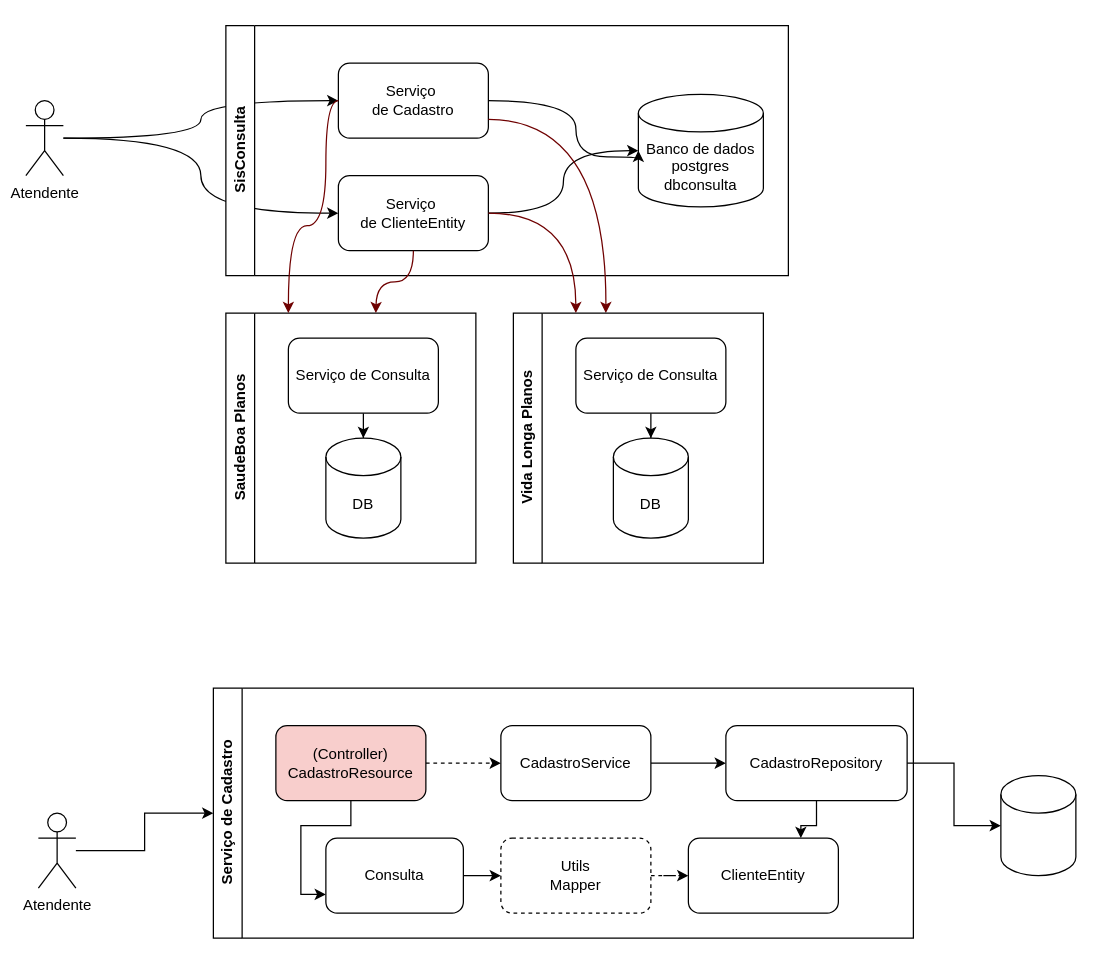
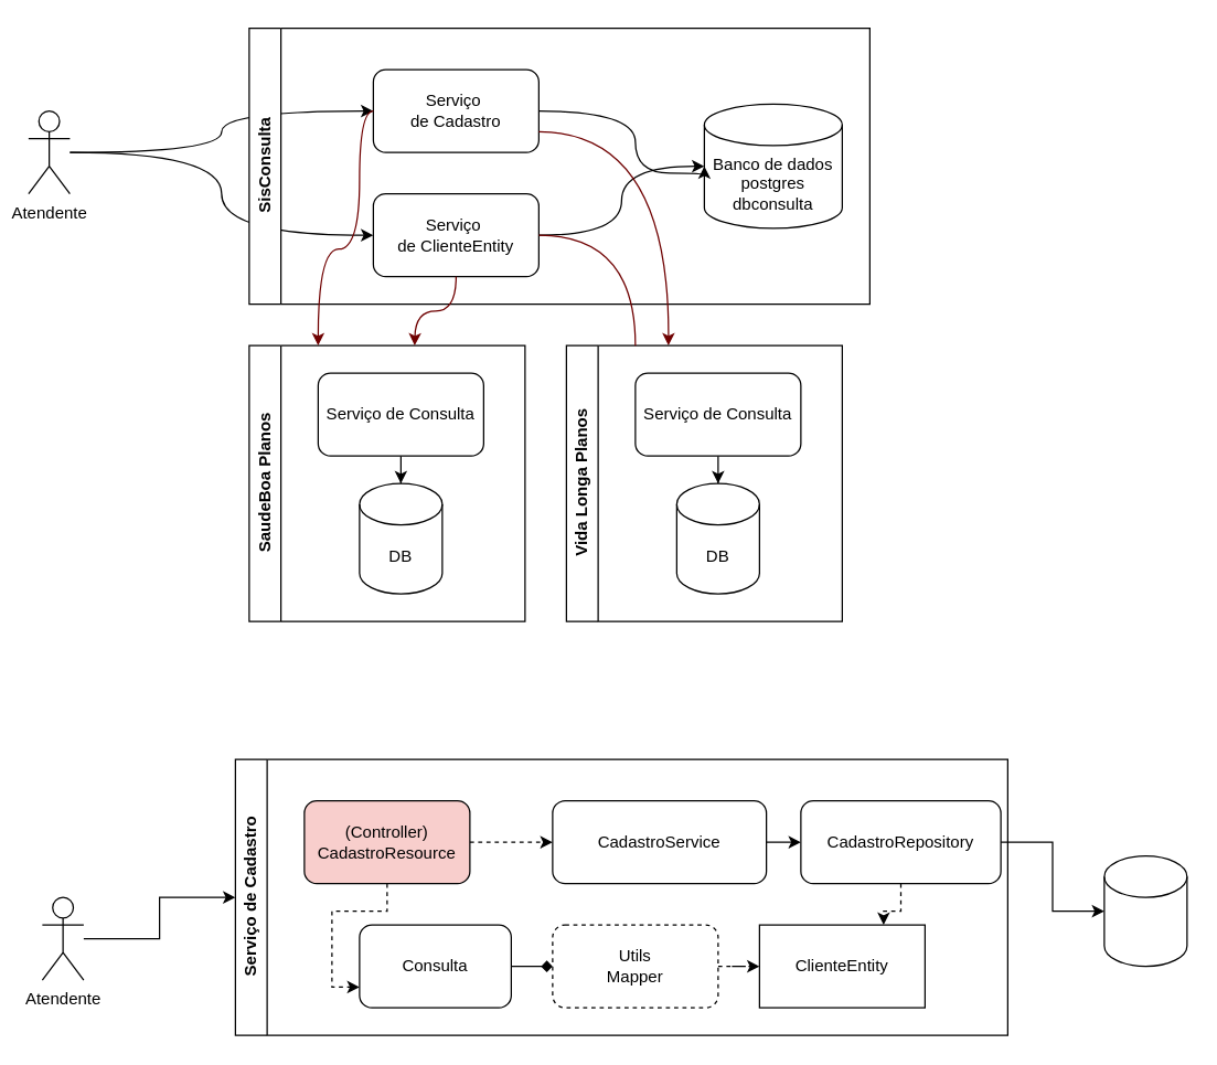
  <mxCell id="0" style=";html=1;" />
  <mxCell id="1" style=";html=1;" parent="0" />
  <mxCell id="2" style="edgeStyle=orthogonalEdgeStyle;rounded=0;orthogonalLoop=1;jettySize=auto;html=1;entryX=0;entryY=0.5;entryDx=0;entryDy=0;curved=1;" parent="1" source="4" target="7" edge="1"><mxGeometry relative="1" as="geometry" /></mxCell>
  <mxCell id="3" style="edgeStyle=orthogonalEdgeStyle;rounded=0;orthogonalLoop=1;jettySize=auto;html=1;entryX=0;entryY=0.5;entryDx=0;entryDy=0;curved=1;" parent="1" source="4" target="6" edge="1"><mxGeometry relative="1" as="geometry" /></mxCell>
  <mxCell id="4" value="Atendente" style="shape=umlActor;verticalLabelPosition=bottom;verticalAlign=top;html=1;" parent="1" vertex="1"><mxGeometry x="20" y="80" width="30" height="60" as="geometry" /></mxCell>
  <mxCell id="5" value="SisConsulta" style="swimlane;horizontal=0;whiteSpace=wrap;html=1;" parent="1" vertex="1"><mxGeometry x="180" y="20" width="450" height="200" as="geometry" /></mxCell>
  <mxCell id="6" value="Serviço&amp;nbsp;&lt;div&gt;de ClienteEntity&lt;/div&gt;" style="rounded=1;whiteSpace=wrap;html=1;" parent="5" vertex="1"><mxGeometry x="90" y="120" width="120" height="60" as="geometry" /></mxCell>
  <mxCell id="7" value="Serviço&amp;nbsp;&lt;div&gt;de Cadastro&lt;/div&gt;" style="rounded=1;whiteSpace=wrap;html=1;" parent="5" vertex="1"><mxGeometry x="90" y="30" width="120" height="60" as="geometry" /></mxCell>
  <mxCell id="8" value="Banco de dados&lt;div&gt;postgres&lt;/div&gt;&lt;div&gt;dbconsulta&lt;/div&gt;" style="shape=cylinder3;whiteSpace=wrap;html=1;boundedLbl=1;backgroundOutline=1;size=15;" parent="5" vertex="1"><mxGeometry x="330" y="55" width="100" height="90" as="geometry" /></mxCell>
  <mxCell id="9" style="edgeStyle=orthogonalEdgeStyle;rounded=0;orthogonalLoop=1;jettySize=auto;html=1;entryX=0;entryY=0.5;entryDx=0;entryDy=0;entryPerimeter=0;curved=1;" parent="5" source="7" target="8" edge="1"><mxGeometry relative="1" as="geometry"><Array as="points"><mxPoint x="280" y="60" /><mxPoint x="280" y="105" /></Array></mxGeometry></mxCell>
  <mxCell id="10" style="edgeStyle=orthogonalEdgeStyle;rounded=0;orthogonalLoop=1;jettySize=auto;html=1;entryX=0;entryY=0.5;entryDx=0;entryDy=0;entryPerimeter=0;curved=1;" parent="5" source="6" target="8" edge="1"><mxGeometry relative="1" as="geometry" /></mxCell>
  <mxCell id="11" style="rounded=0;orthogonalLoop=1;jettySize=auto;html=1;edgeStyle=orthogonalEdgeStyle;curved=1;fillColor=#a20025;strokeColor=#6F0000;" parent="5" edge="1"><mxGeometry relative="1" as="geometry"><mxPoint x="210" y="75" as="sourcePoint" /><mxPoint x="304" y="230" as="targetPoint" /></mxGeometry></mxCell>
  <mxCell id="12" value="SaudeBoa Planos" style="swimlane;horizontal=0;whiteSpace=wrap;html=1;" parent="1" vertex="1"><mxGeometry x="180" y="250" width="200" height="200" as="geometry" /></mxCell>
  <mxCell id="13" value="" style="edgeStyle=orthogonalEdgeStyle;rounded=0;orthogonalLoop=1;jettySize=auto;html=1;" parent="12" source="14" target="15" edge="1"><mxGeometry relative="1" as="geometry" /></mxCell>
  <mxCell id="14" value="Serviço de Consulta" style="rounded=1;whiteSpace=wrap;html=1;" parent="12" vertex="1"><mxGeometry x="50" y="20" width="120" height="60" as="geometry" /></mxCell>
  <mxCell id="15" value="DB" style="shape=cylinder3;whiteSpace=wrap;html=1;boundedLbl=1;backgroundOutline=1;size=15;" parent="12" vertex="1"><mxGeometry x="80" y="100" width="60" height="80" as="geometry" /></mxCell>
  <mxCell id="16" value="Vida Longa Planos" style="swimlane;horizontal=0;whiteSpace=wrap;html=1;startSize=23;" parent="1" vertex="1"><mxGeometry x="410" y="250" width="200" height="200" as="geometry" /></mxCell>
  <mxCell id="17" value="" style="edgeStyle=orthogonalEdgeStyle;rounded=0;orthogonalLoop=1;jettySize=auto;html=1;" parent="16" source="18" target="19" edge="1"><mxGeometry relative="1" as="geometry" /></mxCell>
  <mxCell id="18" value="Serviço de Consulta" style="rounded=1;whiteSpace=wrap;html=1;" parent="16" vertex="1"><mxGeometry x="50" y="20" width="120" height="60" as="geometry" /></mxCell>
  <mxCell id="19" value="DB" style="shape=cylinder3;whiteSpace=wrap;html=1;boundedLbl=1;backgroundOutline=1;size=15;" parent="16" vertex="1"><mxGeometry x="80" y="100" width="60" height="80" as="geometry" /></mxCell>
  <mxCell id="20" style="edgeStyle=orthogonalEdgeStyle;rounded=0;orthogonalLoop=1;jettySize=auto;html=1;curved=1;fillColor=#a20025;strokeColor=#6F0000;" parent="1" source="6" edge="1"><mxGeometry relative="1" as="geometry"><mxPoint x="300" y="250" as="targetPoint" /></mxGeometry></mxCell>
- <mxCell id="21" style="edgeStyle=orthogonalEdgeStyle;rounded=0;orthogonalLoop=1;jettySize=auto;html=1;entryX=0.25;entryY=0;entryDx=0;entryDy=0;curved=1;fillColor=#a20025;strokeColor=#6F0000;" parent="1" source="6" target="16" edge="1"><mxGeometry relative="1" as="geometry" /></mxCell>
+ <mxCell id="21" style="edgeStyle=orthogonalEdgeStyle;rounded=0;orthogonalLoop=1;jettySize=auto;html=1;entryX=0.25;entryY=0;entryDx=0;entryDy=0;curved=1;fillColor=#a20025;strokeColor=#6F0000;endArrow=none;" parent="1" source="6" target="16" edge="1"><mxGeometry relative="1" as="geometry" /></mxCell>
  <mxCell id="22" style="edgeStyle=orthogonalEdgeStyle;rounded=0;orthogonalLoop=1;jettySize=auto;html=1;curved=1;entryX=0.25;entryY=0;entryDx=0;entryDy=0;fillColor=#a20025;strokeColor=#6F0000;" parent="1" source="7" target="12" edge="1"><mxGeometry relative="1" as="geometry"><Array as="points"><mxPoint x="260" y="80" /><mxPoint x="260" y="180" /><mxPoint x="230" y="180" /></Array></mxGeometry></mxCell>
  <mxCell id="23" value="Serviço de Cadastro" style="swimlane;horizontal=0;whiteSpace=wrap;html=1;" parent="1" vertex="1"><mxGeometry x="170" y="550" width="560" height="200" as="geometry" /></mxCell>
  <mxCell id="24" value="" style="edgeStyle=orthogonalEdgeStyle;rounded=0;orthogonalLoop=1;jettySize=auto;html=1;dashed=1;" parent="23" source="26" target="28" edge="1"><mxGeometry relative="1" as="geometry" /></mxCell>
- <mxCell id="25" style="edgeStyle=orthogonalEdgeStyle;rounded=0;orthogonalLoop=1;jettySize=auto;html=1;entryX=0;entryY=0.75;entryDx=0;entryDy=0;" parent="23" source="26" target="32" edge="1"><mxGeometry relative="1" as="geometry" /></mxCell>
+ <mxCell id="25" style="edgeStyle=orthogonalEdgeStyle;rounded=0;orthogonalLoop=1;jettySize=auto;html=1;entryX=0;entryY=0.75;entryDx=0;entryDy=0;dashed=1;" parent="23" source="26" target="32" edge="1"><mxGeometry relative="1" as="geometry" /></mxCell>
  <mxCell id="26" value="(Controller)&lt;div&gt;CadastroResource&lt;/div&gt;" style="rounded=1;whiteSpace=wrap;html=1;fillColor=#f8cecc;" parent="23" vertex="1"><mxGeometry x="50" y="30" width="120" height="60" as="geometry" /></mxCell>
  <mxCell id="27" value="" style="edgeStyle=orthogonalEdgeStyle;rounded=0;orthogonalLoop=1;jettySize=auto;html=1;" parent="23" source="28" target="30" edge="1"><mxGeometry relative="1" as="geometry" /></mxCell>
- <mxCell id="28" value="CadastroService" style="whiteSpace=wrap;html=1;rounded=1;" parent="23" vertex="1"><mxGeometry x="230" y="30" width="120" height="60" as="geometry" /></mxCell>
- <mxCell id="29" style="edgeStyle=orthogonalEdgeStyle;rounded=0;orthogonalLoop=1;jettySize=auto;html=1;entryX=0.75;entryY=0;entryDx=0;entryDy=0;" parent="23" source="30" target="33" edge="1"><mxGeometry relative="1" as="geometry" /></mxCell>
+ <mxCell id="28" value="CadastroService" style="whiteSpace=wrap;html=1;rounded=1;" parent="23" vertex="1"><mxGeometry x="230" y="30" width="155" height="60" as="geometry" /></mxCell>
+ <mxCell id="29" style="edgeStyle=orthogonalEdgeStyle;rounded=0;orthogonalLoop=1;jettySize=auto;html=1;entryX=0.75;entryY=0;entryDx=0;entryDy=0;dashed=1;" parent="23" source="30" target="33" edge="1"><mxGeometry relative="1" as="geometry" /></mxCell>
  <mxCell id="30" value="CadastroRepository" style="whiteSpace=wrap;html=1;rounded=1;" parent="23" vertex="1"><mxGeometry x="410" y="30" width="145" height="60" as="geometry" /></mxCell>
- <mxCell id="31" style="edgeStyle=orthogonalEdgeStyle;rounded=0;orthogonalLoop=1;jettySize=auto;html=1;" parent="23" source="32" target="35" edge="1"><mxGeometry relative="1" as="geometry" /></mxCell>
+ <mxCell id="31" style="edgeStyle=orthogonalEdgeStyle;rounded=0;orthogonalLoop=1;jettySize=auto;html=1;endArrow=diamond;" parent="23" source="32" target="35" edge="1"><mxGeometry relative="1" as="geometry" /></mxCell>
  <mxCell id="32" value="Consulta" style="rounded=1;whiteSpace=wrap;html=1;" parent="23" vertex="1"><mxGeometry x="90" y="120" width="110" height="60" as="geometry" /></mxCell>
- <mxCell id="33" value="ClienteEntity" style="rounded=1;whiteSpace=wrap;html=1;" parent="23" vertex="1"><mxGeometry x="380" y="120" width="120" height="60" as="geometry" /></mxCell>
+ <mxCell id="33" value="ClienteEntity" style="whiteSpace=wrap;html=1;rounded=0;" parent="23" vertex="1"><mxGeometry x="380" y="120" width="120" height="60" as="geometry" /></mxCell>
  <mxCell id="34" value="" style="edgeStyle=orthogonalEdgeStyle;rounded=0;orthogonalLoop=1;jettySize=auto;html=1;dashed=1;" parent="23" source="35" target="33" edge="1"><mxGeometry relative="1" as="geometry" /></mxCell>
  <mxCell id="35" value="Utils&lt;div&gt;Mapper&lt;/div&gt;" style="rounded=1;whiteSpace=wrap;html=1;dashed=1;" parent="23" vertex="1"><mxGeometry x="230" y="120" width="120" height="60" as="geometry" /></mxCell>
  <mxCell id="36" value="" style="shape=cylinder3;whiteSpace=wrap;html=1;boundedLbl=1;backgroundOutline=1;size=15;" parent="1" vertex="1"><mxGeometry x="800" y="620" width="60" height="80" as="geometry" /></mxCell>
  <mxCell id="37" value="" style="edgeStyle=orthogonalEdgeStyle;rounded=0;orthogonalLoop=1;jettySize=auto;html=1;entryX=0;entryY=0.5;entryDx=0;entryDy=0;entryPerimeter=0;" parent="1" source="30" target="36" edge="1"><mxGeometry relative="1" as="geometry"><mxPoint x="720" y="660" as="targetPoint" /></mxGeometry></mxCell>
  <mxCell id="38" style="edgeStyle=orthogonalEdgeStyle;rounded=0;orthogonalLoop=1;jettySize=auto;html=1;" parent="1" source="39" target="23" edge="1"><mxGeometry relative="1" as="geometry" /></mxCell>
  <mxCell id="39" value="Atendente" style="shape=umlActor;verticalLabelPosition=bottom;verticalAlign=top;html=1;" parent="1" vertex="1"><mxGeometry x="30" y="650" width="30" height="60" as="geometry" /></mxCell>
